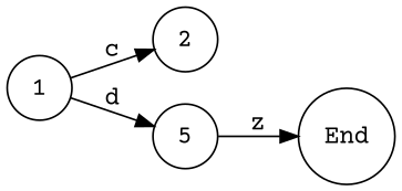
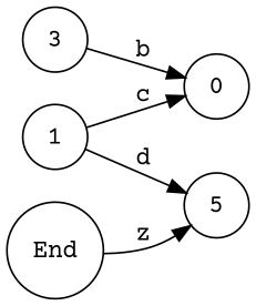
  digraph {
    fontname="Courier Prime"
    labelloc=t
    rankdir=LR
    node [fontname="Courier Prime" shape=circle]
    edge [arrowhead=normal arrowtail=dot fontname="Courier Prime"]
-   2
+   3
+   2 [label=0]
    1
    5
    n5 [label=End]
+   3 -> 2 [label=b]
    1 -> 2 [label=c]
    1 -> 5 [label=d]
-   5 -> n5 [label=z]
+   n5 -> 5 [label=z]
  }
